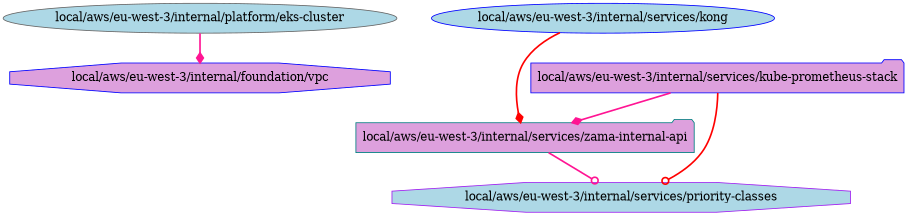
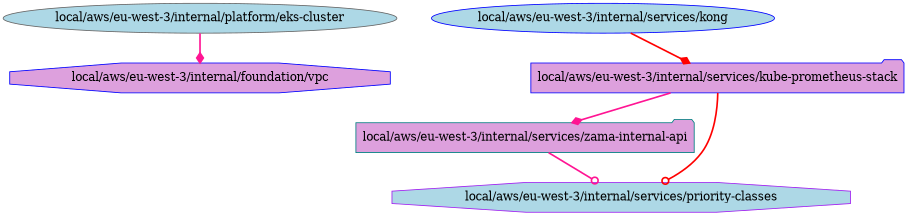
  digraph {
    node [color=blue fillcolor=lightblue shape=ellipse style=filled]
    edge [arrowhead=diamond color=deeppink style=bold]
    "local/aws/eu-west-3/internal/platform/eks-cluster" [color=gray40]
    "local/aws/eu-west-3/internal/foundation/vpc" [fillcolor=plum shape=octagon]
    "local/aws/eu-west-3/internal/services/zama-internal-api" [color=teal fillcolor=plum shape=folder]
    "local/aws/eu-west-3/internal/services/kong"
    "local/aws/eu-west-3/internal/services/priority-classes" [color=purple shape=octagon]
    "local/aws/eu-west-3/internal/services/kube-prometheus-stack" [fillcolor=plum shape=folder]
    "local/aws/eu-west-3/internal/platform/eks-cluster" -> "local/aws/eu-west-3/internal/foundation/vpc"
    "local/aws/eu-west-3/internal/services/zama-internal-api" -> "local/aws/eu-west-3/internal/services/priority-classes" [arrowhead=odot]
-   "local/aws/eu-west-3/internal/services/kong" -> "local/aws/eu-west-3/internal/services/zama-internal-api" [color=red]
+   "local/aws/eu-west-3/internal/services/kong" -> "local/aws/eu-west-3/internal/services/kube-prometheus-stack" [color=red]
    "local/aws/eu-west-3/internal/services/kube-prometheus-stack" -> "local/aws/eu-west-3/internal/services/zama-internal-api"
    "local/aws/eu-west-3/internal/services/kube-prometheus-stack" -> "local/aws/eu-west-3/internal/services/priority-classes" [arrowhead=odot color=red]
  }
